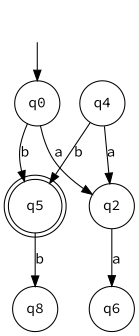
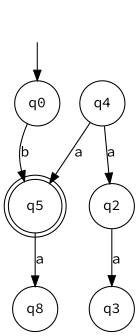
  digraph {
    fontname="Source Code Pro"
    rankdir=TB
    node [fontname="Source Code Pro" shape=circle]
    edge [fontname="Source Code Pro"]
    "" [shape=none]
    n2 [label=q0]
    q5 [shape=doublecircle]
    q2
    n5 [label=q8]
-   q3 [label=q6]
+   q3
    q4
    "" -> n2
    n2 -> q5 [label=b]
-   n2 -> q2 [label=a]
-   q5 -> n5 [label=b]
+   q5 -> n5 [label=a]
    q2 -> q3 [label=a]
-   q4 -> q5 [label=b]
+   q4 -> q5 [label=a]
    q4 -> q2 [label=a]
  }
